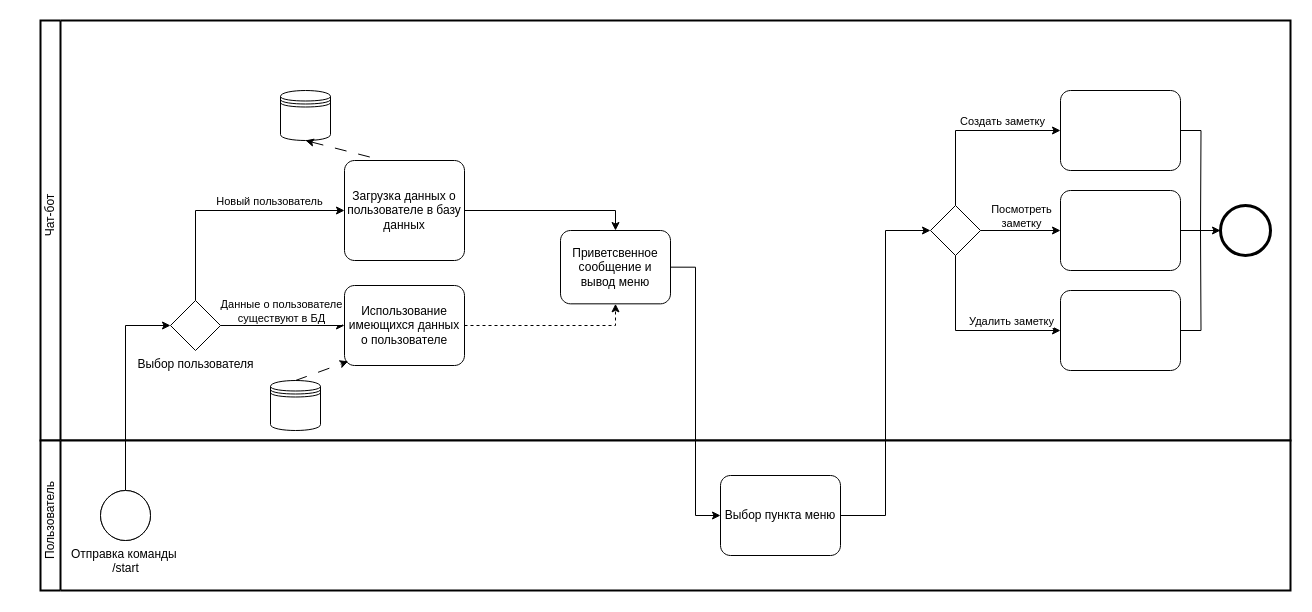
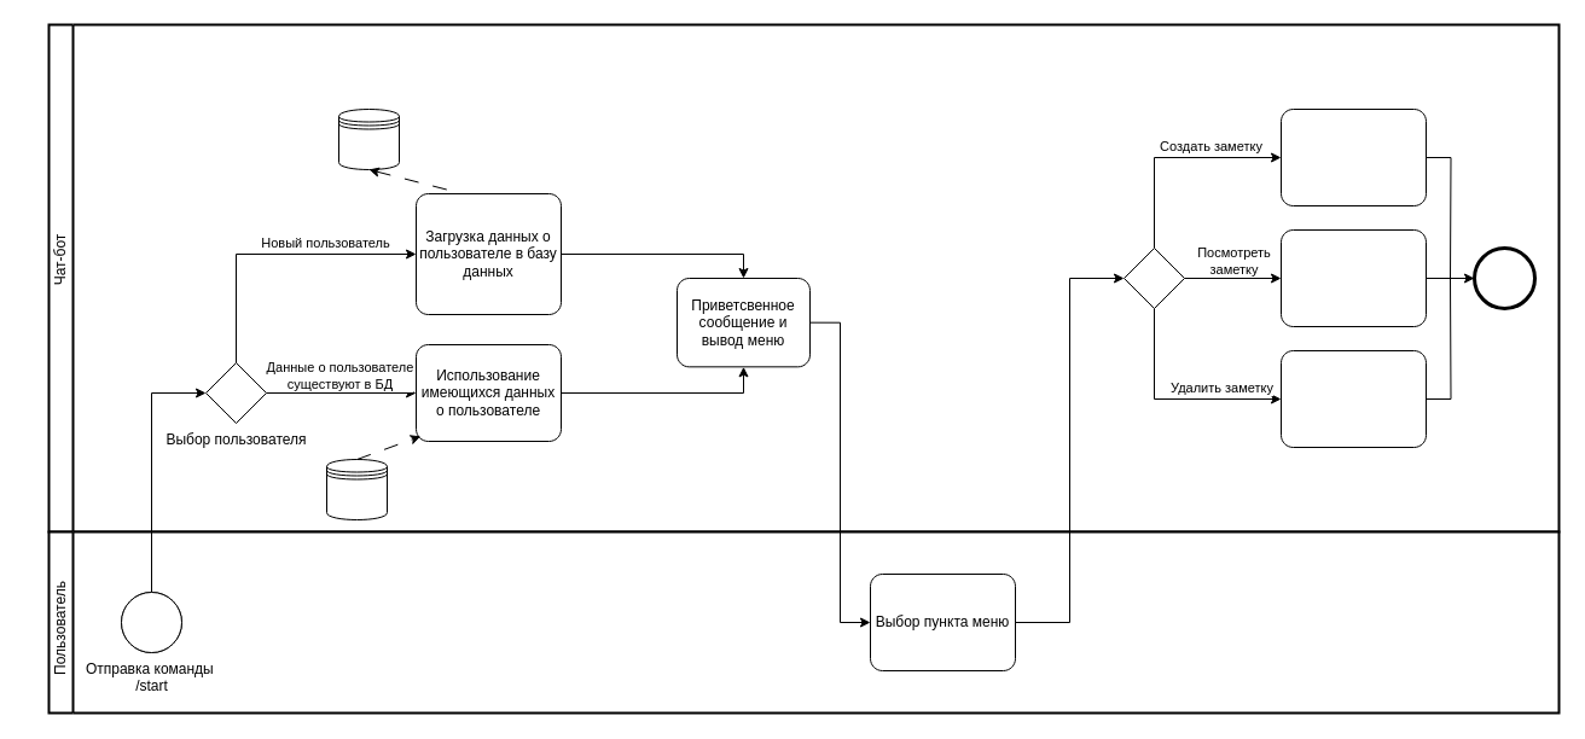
  <mxCell id="0" />
  <mxCell id="1" parent="0" />
  <mxCell id="2" value="" style="swimlane;html=1;startSize=20;fontStyle=0;collapsible=0;horizontal=0;swimlaneLine=1;swimlaneFillColor=#ffffff;strokeWidth=2;whiteSpace=wrap;container=0;movable=1;resizable=1;rotatable=1;deletable=1;editable=1;locked=0;connectable=1;" parent="1" vertex="1"><mxGeometry x="40" y="20" width="1250" height="420" as="geometry" /></mxCell>
  <mxCell id="3" value="Чат-бот" style="text;html=1;strokeColor=none;fillColor=none;align=center;verticalAlign=middle;whiteSpace=wrap;rounded=0;rotation=-90;" parent="2" vertex="1"><mxGeometry x="-20" y="180" width="60" height="30" as="geometry" /></mxCell>
  <mxCell id="4" value="" style="points=[[0.25,0.25,0],[0.5,0,0],[0.75,0.25,0],[1,0.5,0],[0.75,0.75,0],[0.5,1,0],[0.25,0.75,0],[0,0.5,0]];shape=mxgraph.bpmn.gateway2;html=1;verticalLabelPosition=bottom;labelBackgroundColor=#ffffff;verticalAlign=top;align=center;perimeter=rhombusPerimeter;outlineConnect=0;outline=none;symbol=none;" parent="2" vertex="1"><mxGeometry x="890" y="185" width="50" height="50" as="geometry" /></mxCell>
  <mxCell id="5" style="edgeStyle=orthogonalEdgeStyle;rounded=0;orthogonalLoop=1;jettySize=auto;html=1;exitX=1;exitY=0.5;exitDx=0;exitDy=0;exitPerimeter=0;endArrow=none;endFill=0;" parent="2" source="6" edge="1"><mxGeometry relative="1" as="geometry"><mxPoint x="1160" y="210" as="targetPoint" /></mxGeometry></mxCell>
  <mxCell id="6" value="" style="points=[[0.25,0,0],[0.5,0,0],[0.75,0,0],[1,0.25,0],[1,0.5,0],[1,0.75,0],[0.75,1,0],[0.5,1,0],[0.25,1,0],[0,0.75,0],[0,0.5,0],[0,0.25,0]];shape=mxgraph.bpmn.task;whiteSpace=wrap;rectStyle=rounded;size=10;html=1;container=1;expand=0;collapsible=0;taskMarker=abstract;" parent="2" vertex="1"><mxGeometry x="1020" y="70" width="120" height="80" as="geometry" /></mxCell>
  <mxCell id="7" value="" style="points=[[0.25,0,0],[0.5,0,0],[0.75,0,0],[1,0.25,0],[1,0.5,0],[1,0.75,0],[0.75,1,0],[0.5,1,0],[0.25,1,0],[0,0.75,0],[0,0.5,0],[0,0.25,0]];shape=mxgraph.bpmn.task;whiteSpace=wrap;rectStyle=rounded;size=10;html=1;container=1;expand=0;collapsible=0;taskMarker=abstract;" parent="2" vertex="1"><mxGeometry x="1020" y="170" width="120" height="80" as="geometry" /></mxCell>
  <mxCell id="8" style="edgeStyle=orthogonalEdgeStyle;rounded=0;orthogonalLoop=1;jettySize=auto;html=1;exitX=1;exitY=0.5;exitDx=0;exitDy=0;exitPerimeter=0;endArrow=none;endFill=0;" parent="2" source="9" edge="1"><mxGeometry relative="1" as="geometry"><mxPoint x="1160" y="210" as="targetPoint" /></mxGeometry></mxCell>
  <mxCell id="9" value="" style="points=[[0.25,0,0],[0.5,0,0],[0.75,0,0],[1,0.25,0],[1,0.5,0],[1,0.75,0],[0.75,1,0],[0.5,1,0],[0.25,1,0],[0,0.75,0],[0,0.5,0],[0,0.25,0]];shape=mxgraph.bpmn.task;whiteSpace=wrap;rectStyle=rounded;size=10;html=1;container=1;expand=0;collapsible=0;taskMarker=abstract;" parent="2" vertex="1"><mxGeometry x="1020" y="270" width="120" height="80" as="geometry" /></mxCell>
  <mxCell id="10" style="edgeStyle=orthogonalEdgeStyle;rounded=0;orthogonalLoop=1;jettySize=auto;html=1;exitX=1;exitY=0.5;exitDx=0;exitDy=0;exitPerimeter=0;entryX=0;entryY=0.5;entryDx=0;entryDy=0;entryPerimeter=0;" parent="2" source="4" target="7" edge="1"><mxGeometry relative="1" as="geometry" /></mxCell>
  <mxCell id="11" value="Посмотреть &lt;br&gt;заметку" style="edgeLabel;html=1;align=center;verticalAlign=middle;resizable=0;points=[];labelPosition=center;verticalLabelPosition=middle;" parent="10" vertex="1" connectable="0"><mxGeometry x="-0.285" y="-3" relative="1" as="geometry"><mxPoint x="11" y="-18" as="offset" /></mxGeometry></mxCell>
  <mxCell id="12" style="edgeStyle=orthogonalEdgeStyle;rounded=0;orthogonalLoop=1;jettySize=auto;html=1;exitX=0.5;exitY=1;exitDx=0;exitDy=0;exitPerimeter=0;entryX=0;entryY=0.5;entryDx=0;entryDy=0;entryPerimeter=0;" parent="2" source="4" target="9" edge="1"><mxGeometry relative="1" as="geometry" /></mxCell>
  <mxCell id="13" value="Удалить заметку" style="edgeLabel;html=1;align=center;verticalAlign=middle;resizable=0;points=[];" parent="12" vertex="1" connectable="0"><mxGeometry x="0.217" y="-2" relative="1" as="geometry"><mxPoint x="20" y="-12" as="offset" /></mxGeometry></mxCell>
  <mxCell id="14" style="edgeStyle=orthogonalEdgeStyle;rounded=0;orthogonalLoop=1;jettySize=auto;html=1;exitX=0.5;exitY=0;exitDx=0;exitDy=0;exitPerimeter=0;entryX=0;entryY=0.5;entryDx=0;entryDy=0;entryPerimeter=0;" parent="2" source="4" target="6" edge="1"><mxGeometry relative="1" as="geometry" /></mxCell>
  <mxCell id="15" value="Создать заметку" style="edgeLabel;html=1;align=center;verticalAlign=middle;resizable=0;points=[];" parent="14" vertex="1" connectable="0"><mxGeometry x="0.253" relative="1" as="geometry"><mxPoint x="8" y="-10" as="offset" /></mxGeometry></mxCell>
  <mxCell id="16" value="Приветсвенное сообщение и вывод меню" style="points=[[0.25,0,0],[0.5,0,0],[0.75,0,0],[1,0.25,0],[1,0.5,0],[1,0.75,0],[0.75,1,0],[0.5,1,0],[0.25,1,0],[0,0.75,0],[0,0.5,0],[0,0.25,0]];shape=mxgraph.bpmn.task;whiteSpace=wrap;rectStyle=rounded;size=10;html=1;container=1;expand=0;collapsible=0;taskMarker=abstract;" parent="2" vertex="1"><mxGeometry x="520" y="210" width="110" height="73.33" as="geometry" /></mxCell>
  <mxCell id="17" value="" style="points=[[0.145,0.145,0],[0.5,0,0],[0.855,0.145,0],[1,0.5,0],[0.855,0.855,0],[0.5,1,0],[0.145,0.855,0],[0,0.5,0]];shape=mxgraph.bpmn.event;html=1;verticalLabelPosition=bottom;labelBackgroundColor=#ffffff;verticalAlign=top;align=center;perimeter=ellipsePerimeter;outlineConnect=0;aspect=fixed;outline=end;symbol=terminate2;" parent="2" vertex="1"><mxGeometry x="1180" y="185" width="50" height="50" as="geometry" /></mxCell>
  <mxCell id="18" style="edgeStyle=orthogonalEdgeStyle;rounded=0;orthogonalLoop=1;jettySize=auto;html=1;exitX=1;exitY=0.5;exitDx=0;exitDy=0;exitPerimeter=0;entryX=0;entryY=0.5;entryDx=0;entryDy=0;entryPerimeter=0;" parent="2" source="7" target="17" edge="1"><mxGeometry relative="1" as="geometry" /></mxCell>
  <mxCell id="19" value="" style="swimlane;html=1;startSize=20;fontStyle=0;collapsible=0;horizontal=0;swimlaneLine=1;swimlaneFillColor=#ffffff;strokeWidth=2;whiteSpace=wrap;container=0;labelPosition=center;verticalLabelPosition=bottom;align=center;verticalAlign=top;movable=1;resizable=1;rotatable=1;deletable=1;editable=1;locked=0;connectable=1;" parent="1" vertex="1"><mxGeometry x="40" y="440" width="1250" height="150" as="geometry" /></mxCell>
  <mxCell id="20" value="Пользователь" style="text;html=1;strokeColor=none;fillColor=none;align=center;verticalAlign=middle;whiteSpace=wrap;rounded=0;rotation=-90;" parent="19" vertex="1"><mxGeometry x="-20" y="65" width="60" height="30" as="geometry" /></mxCell>
  <mxCell id="21" value="Отправка команды&amp;nbsp;&lt;br&gt;/start" style="points=[[0.145,0.145,0],[0.5,0,0],[0.855,0.145,0],[1,0.5,0],[0.855,0.855,0],[0.5,1,0],[0.145,0.855,0],[0,0.5,0]];shape=mxgraph.bpmn.event;html=1;verticalLabelPosition=bottom;labelBackgroundColor=#ffffff;verticalAlign=top;align=center;perimeter=ellipsePerimeter;outlineConnect=0;aspect=fixed;outline=standard;symbol=message;" parent="1" vertex="1"><mxGeometry x="100" y="490" width="50" height="50" as="geometry" /></mxCell>
  <mxCell id="22" value="Выбор пользователя" style="points=[[0.25,0.25,0],[0.5,0,0],[0.75,0.25,0],[1,0.5,0],[0.75,0.75,0],[0.5,1,0],[0.25,0.75,0],[0,0.5,0]];shape=mxgraph.bpmn.gateway2;html=1;verticalLabelPosition=bottom;labelBackgroundColor=#ffffff;verticalAlign=top;align=center;perimeter=rhombusPerimeter;outlineConnect=0;outline=none;symbol=none;" parent="1" vertex="1"><mxGeometry x="170" y="300" width="50" height="50" as="geometry" /></mxCell>
  <mxCell id="23" style="edgeStyle=orthogonalEdgeStyle;rounded=0;orthogonalLoop=1;jettySize=auto;html=1;exitX=0.5;exitY=0;exitDx=0;exitDy=0;exitPerimeter=0;entryX=0;entryY=0.5;entryDx=0;entryDy=0;entryPerimeter=0;" parent="1" source="21" target="22" edge="1"><mxGeometry relative="1" as="geometry" /></mxCell>
  <mxCell id="24" value="Загрузка данных о пользователе в базу данных" style="points=[[0.25,0,0],[0.5,0,0],[0.75,0,0],[1,0.25,0],[1,0.5,0],[1,0.75,0],[0.75,1,0],[0.5,1,0],[0.25,1,0],[0,0.75,0],[0,0.5,0],[0,0.25,0]];shape=mxgraph.bpmn.task;whiteSpace=wrap;rectStyle=rounded;size=10;html=1;container=1;expand=0;collapsible=0;taskMarker=abstract;" parent="1" vertex="1"><mxGeometry x="344" y="160" width="120" height="100" as="geometry" /></mxCell>
  <mxCell id="25" value="Использование имеющихся данных о пользователе" style="points=[[0.25,0,0],[0.5,0,0],[0.75,0,0],[1,0.25,0],[1,0.5,0],[1,0.75,0],[0.75,1,0],[0.5,1,0],[0.25,1,0],[0,0.75,0],[0,0.5,0],[0,0.25,0]];shape=mxgraph.bpmn.task;whiteSpace=wrap;rectStyle=rounded;size=10;html=1;container=1;expand=0;collapsible=0;taskMarker=abstract;" parent="1" vertex="1"><mxGeometry x="344" y="285" width="120" height="80" as="geometry" /></mxCell>
  <mxCell id="26" style="edgeStyle=orthogonalEdgeStyle;rounded=0;orthogonalLoop=1;jettySize=auto;html=1;exitX=1;exitY=0.5;exitDx=0;exitDy=0;exitPerimeter=0;entryX=0;entryY=0.5;entryDx=0;entryDy=0;entryPerimeter=0;" parent="1" source="22" target="25" edge="1"><mxGeometry relative="1" as="geometry" /></mxCell>
  <mxCell id="27" value="Данные о пользователе &lt;br&gt;существуют в БД" style="edgeLabel;html=1;align=center;verticalAlign=middle;resizable=0;points=[];" parent="26" vertex="1" connectable="0"><mxGeometry x="-0.2" y="1" relative="1" as="geometry"><mxPoint x="10" y="-14" as="offset" /></mxGeometry></mxCell>
  <mxCell id="28" style="edgeStyle=orthogonalEdgeStyle;rounded=0;orthogonalLoop=1;jettySize=auto;html=1;exitX=0.5;exitY=0;exitDx=0;exitDy=0;exitPerimeter=0;entryX=0;entryY=0.5;entryDx=0;entryDy=0;entryPerimeter=0;" parent="1" source="22" target="24" edge="1"><mxGeometry relative="1" as="geometry" /></mxCell>
  <mxCell id="29" value="Новый пользователь" style="edgeLabel;html=1;align=center;verticalAlign=middle;resizable=0;points=[];" parent="28" vertex="1" connectable="0"><mxGeometry x="0.416" y="1" relative="1" as="geometry"><mxPoint x="-6" y="-9" as="offset" /></mxGeometry></mxCell>
  <mxCell id="30" value="" style="shape=datastore;html=1;labelPosition=center;verticalLabelPosition=bottom;align=center;verticalAlign=top;" parent="1" vertex="1"><mxGeometry x="270" y="380" width="50" height="50" as="geometry" /></mxCell>
  <mxCell id="31" style="rounded=0;orthogonalLoop=1;jettySize=auto;html=1;exitX=0.5;exitY=0;exitDx=0;exitDy=0;entryX=0.031;entryY=0.948;entryDx=0;entryDy=0;entryPerimeter=0;dashed=1;dashPattern=12 12;" parent="1" source="30" target="25" edge="1"><mxGeometry relative="1" as="geometry" /></mxCell>
  <mxCell id="32" value="" style="shape=datastore;html=1;labelPosition=center;verticalLabelPosition=bottom;align=center;verticalAlign=top;" parent="1" vertex="1"><mxGeometry x="280" y="90" width="50" height="50" as="geometry" /></mxCell>
  <mxCell id="33" style="rounded=0;orthogonalLoop=1;jettySize=auto;html=1;exitX=0.5;exitY=1;exitDx=0;exitDy=0;entryX=0.288;entryY=-0.011;entryDx=0;entryDy=0;entryPerimeter=0;dashed=1;dashPattern=12 12;endArrow=none;endFill=0;startArrow=classic;startFill=1;" parent="1" source="32" target="24" edge="1"><mxGeometry relative="1" as="geometry"><mxPoint x="358" y="371" as="targetPoint" /></mxGeometry></mxCell>
  <mxCell id="34" value="Выбор пункта меню" style="points=[[0.25,0,0],[0.5,0,0],[0.75,0,0],[1,0.25,0],[1,0.5,0],[1,0.75,0],[0.75,1,0],[0.5,1,0],[0.25,1,0],[0,0.75,0],[0,0.5,0],[0,0.25,0]];shape=mxgraph.bpmn.task;whiteSpace=wrap;rectStyle=rounded;size=10;html=1;container=1;expand=0;collapsible=0;taskMarker=abstract;" parent="1" vertex="1"><mxGeometry x="720" y="475" width="120" height="80" as="geometry" /></mxCell>
  <mxCell id="35" style="edgeStyle=orthogonalEdgeStyle;rounded=0;orthogonalLoop=1;jettySize=auto;html=1;exitX=1;exitY=0.5;exitDx=0;exitDy=0;exitPerimeter=0;entryX=0;entryY=0.5;entryDx=0;entryDy=0;entryPerimeter=0;" parent="1" source="34" target="4" edge="1"><mxGeometry relative="1" as="geometry" /></mxCell>
  <mxCell id="36" style="edgeStyle=orthogonalEdgeStyle;rounded=0;orthogonalLoop=1;jettySize=auto;html=1;exitX=1;exitY=0.5;exitDx=0;exitDy=0;exitPerimeter=0;entryX=0.5;entryY=0;entryDx=0;entryDy=0;entryPerimeter=0;" parent="1" source="24" target="16" edge="1"><mxGeometry relative="1" as="geometry" /></mxCell>
- <mxCell id="37" style="edgeStyle=orthogonalEdgeStyle;rounded=0;orthogonalLoop=1;jettySize=auto;html=1;exitX=1;exitY=0.5;exitDx=0;exitDy=0;exitPerimeter=0;entryX=0.5;entryY=1;entryDx=0;entryDy=0;entryPerimeter=0;dashed=1;" parent="1" source="25" target="16" edge="1"><mxGeometry relative="1" as="geometry" /></mxCell>
+ <mxCell id="37" style="edgeStyle=orthogonalEdgeStyle;rounded=0;orthogonalLoop=1;jettySize=auto;html=1;exitX=1;exitY=0.5;exitDx=0;exitDy=0;exitPerimeter=0;entryX=0.5;entryY=1;entryDx=0;entryDy=0;entryPerimeter=0;" parent="1" source="25" target="16" edge="1"><mxGeometry relative="1" as="geometry" /></mxCell>
  <mxCell id="38" style="edgeStyle=orthogonalEdgeStyle;rounded=0;orthogonalLoop=1;jettySize=auto;html=1;exitX=1;exitY=0.5;exitDx=0;exitDy=0;exitPerimeter=0;entryX=0;entryY=0.5;entryDx=0;entryDy=0;entryPerimeter=0;" parent="1" source="16" target="34" edge="1"><mxGeometry relative="1" as="geometry" /></mxCell>
  <mxCell id="39" value="" style="points=[[0.145,0.145,0],[0.5,0,0],[0.855,0.145,0],[1,0.5,0],[0.855,0.855,0],[0.5,1,0],[0.145,0.855,0],[0,0.5,0]];shape=mxgraph.bpmn.event;html=1;verticalLabelPosition=bottom;labelBackgroundColor=#ffffff;verticalAlign=top;align=center;perimeter=ellipsePerimeter;outlineConnect=0;aspect=fixed;outline=standard;symbol=general;" vertex="1" parent="1"><mxGeometry x="100" y="490" width="50" height="50" as="geometry" /></mxCell>
